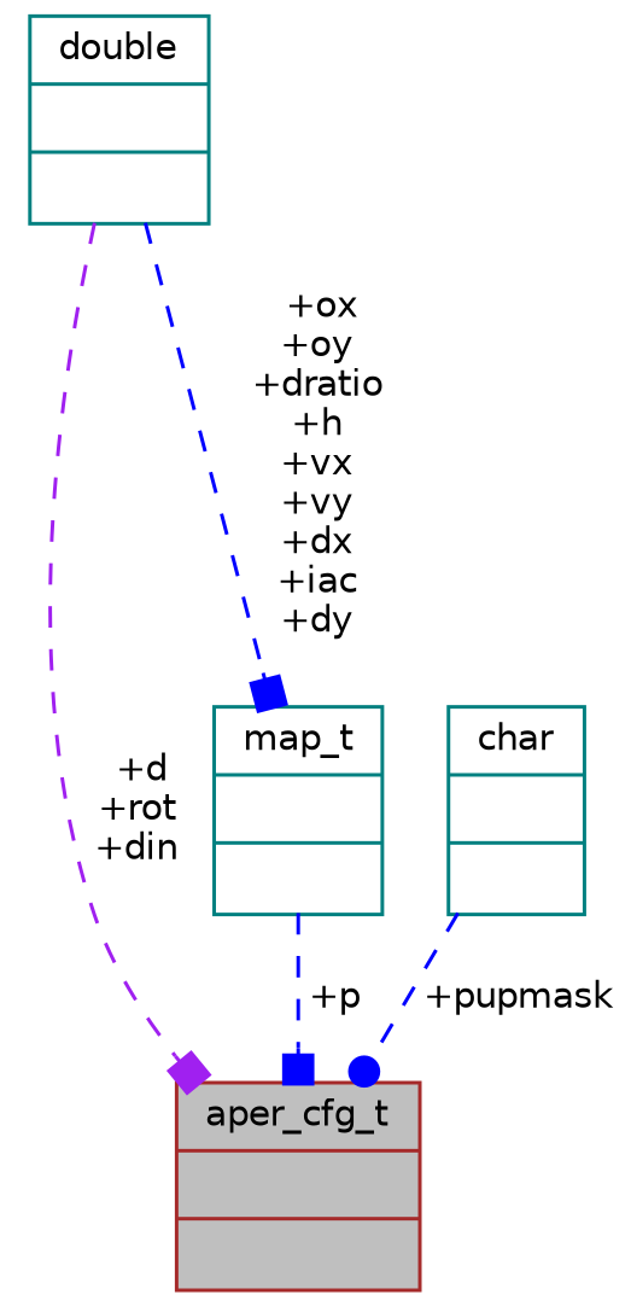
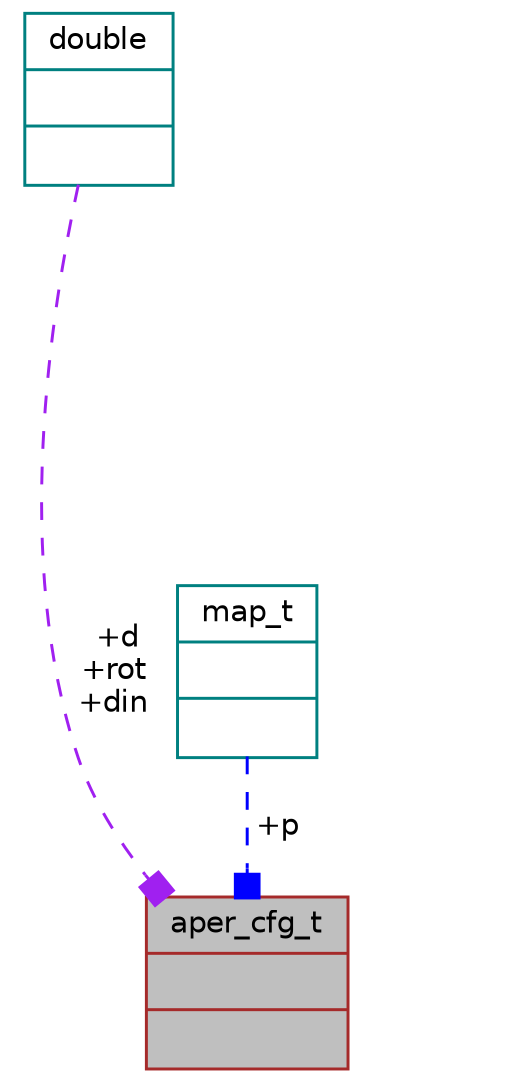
  digraph {
    node [color=teal fontname=Helvetica fontsize=10 shape=record]
    edge [arrowhead=box color=blue fontname=Helvetica fontsize=10 labelfontname=Helvetica labelfontsize=10 style=dashed]
    n1 [color=brown fillcolor=grey75 fontcolor=black height=0.2 label="{aper_cfg_t\n||}" style=filled width=0.4]
    n2 [height=0.2 label="{double\n||}" width=0.4]
    n3 [height=0.2 label="{map_t\n||}" width=0.4]
-   n4 [height=0.2 label="{char\n||}" width=0.4]
    n2 -> n1 [color=purple label=" +d\n+rot\n+din"]
-   n2 -> n3 [label=" +ox\n+oy\n+dratio\n+h\n+vx\n+vy\n+dx\n+iac\n+dy"]
    n3 -> n1 [label=" +p"]
-   n4 -> n1 [arrowhead=dot label=" +pupmask"]
  }
